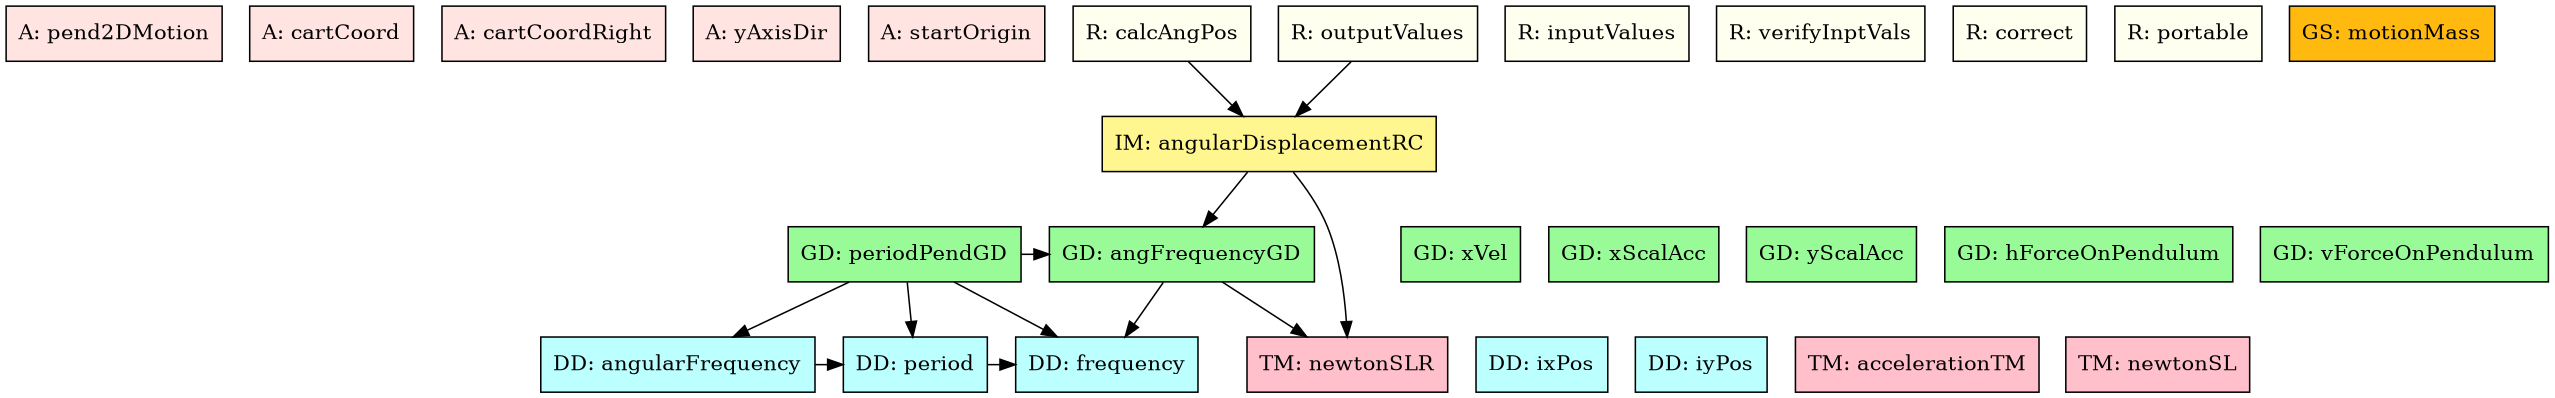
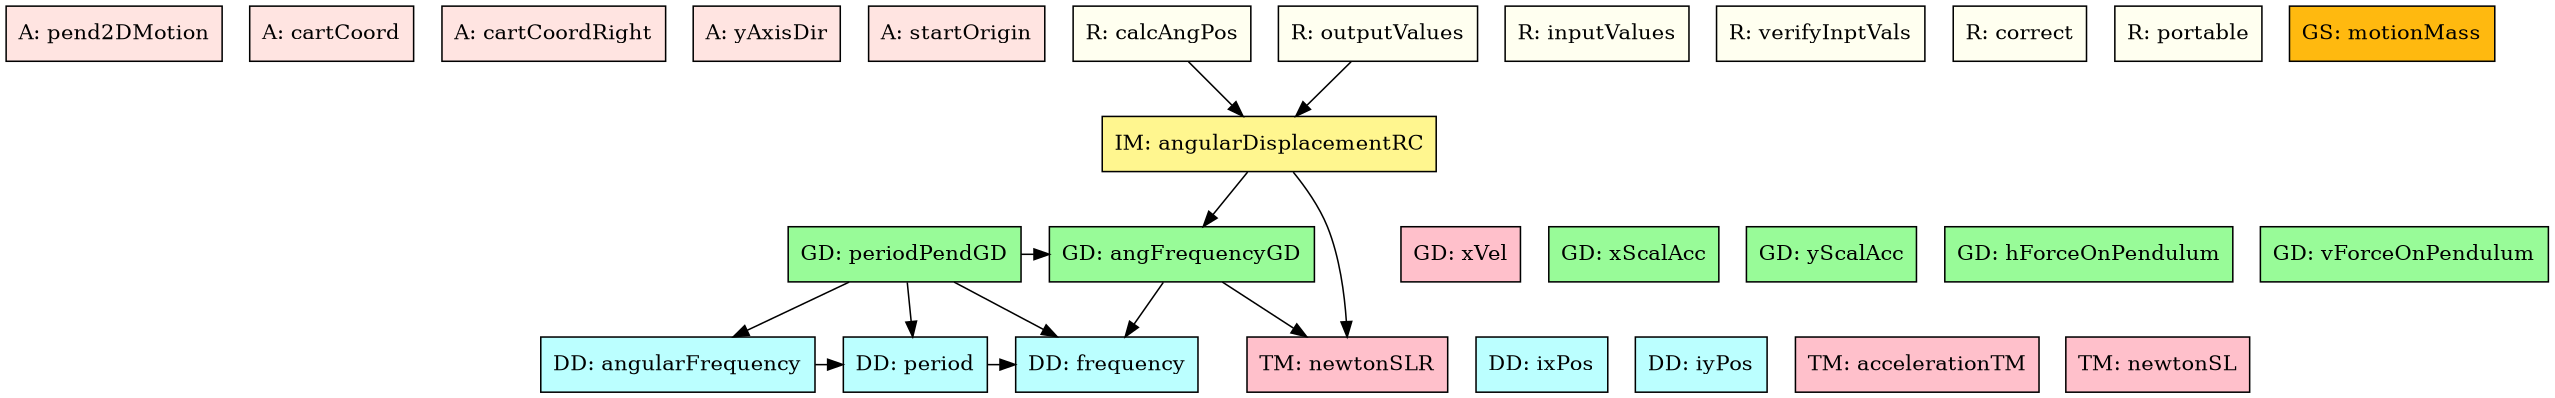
  digraph {
    node [color=black fillcolor=palegreen shape=box style=filled]
    n1 [fillcolor=mistyrose label="A: pend2DMotion"]
    n2 [fillcolor=mistyrose label="A: cartCoord"]
    n3 [fillcolor=mistyrose label="A: cartCoordRight"]
    n4 [fillcolor=mistyrose label="A: yAxisDir"]
    n5 [fillcolor=mistyrose label="A: startOrigin"]
    n6 [fillcolor=paleturquoise1 label="DD: angularFrequency"]
    n7 [fillcolor=paleturquoise1 label="DD: period"]
    n8 [fillcolor=paleturquoise1 label="DD: frequency"]
    n9 [fillcolor=paleturquoise1 label="DD: ixPos"]
    n10 [fillcolor=paleturquoise1 label="DD: iyPos"]
    n11 [fillcolor=pink label="TM: newtonSLR"]
    n12 [fillcolor=pink label="TM: accelerationTM"]
    n13 [fillcolor=pink label="TM: newtonSL"]
    n14 [label="GD: angFrequencyGD"]
    n15 [label="GD: periodPendGD"]
-   n16 [label="GD: xVel"]
+   n16 [fillcolor=pink label="GD: xVel"]
    n17 [label="GD: xScalAcc"]
    n18 [label="GD: yScalAcc"]
    n19 [label="GD: hForceOnPendulum"]
    n20 [label="GD: vForceOnPendulum"]
    n21 [fillcolor=khaki1 label="IM: angularDisplacementRC"]
    n22 [fillcolor=ivory label="R: calcAngPos"]
    n23 [fillcolor=ivory label="R: outputValues"]
    n24 [fillcolor=ivory label="R: inputValues"]
    n25 [fillcolor=ivory label="R: verifyInptVals"]
    n26 [fillcolor=ivory label="R: correct"]
    n27 [fillcolor=ivory label="R: portable"]
    n28 [fillcolor=darkgoldenrod1 label="GS: motionMass"]
    subgraph sub_1 {
      rank=same
      n1
      n2
      n3
      n4
      n5
    }
    subgraph sub_2 {
      rank=same
      n6
      n7
      n8
      n9
      n10
    }
    subgraph sub_3 {
      rank=same
      n11
      n12
      n13
    }
    subgraph sub_4 {
      rank=same
      n14
      n15
      n16
      n17
      n18
      n19
      n20
    }
    subgraph sub_5 {
      rank=same
      n21
    }
    subgraph sub_6 {
      rank=same
      n22
      n23
      n24
      n25
      n26
      n27
    }
    subgraph sub_7 {
      rank=same
      n28
    }
    subgraph sub_8 {
      rank=same
    }
    n6 -> n7
    n7 -> n8
    n14 -> n8
    n14 -> n11
    n15 -> n6
    n15 -> n7
    n15 -> n8
    n15 -> n14
    n21 -> n11
    n21 -> n14
    n22 -> n21
    n23 -> n21
  }
